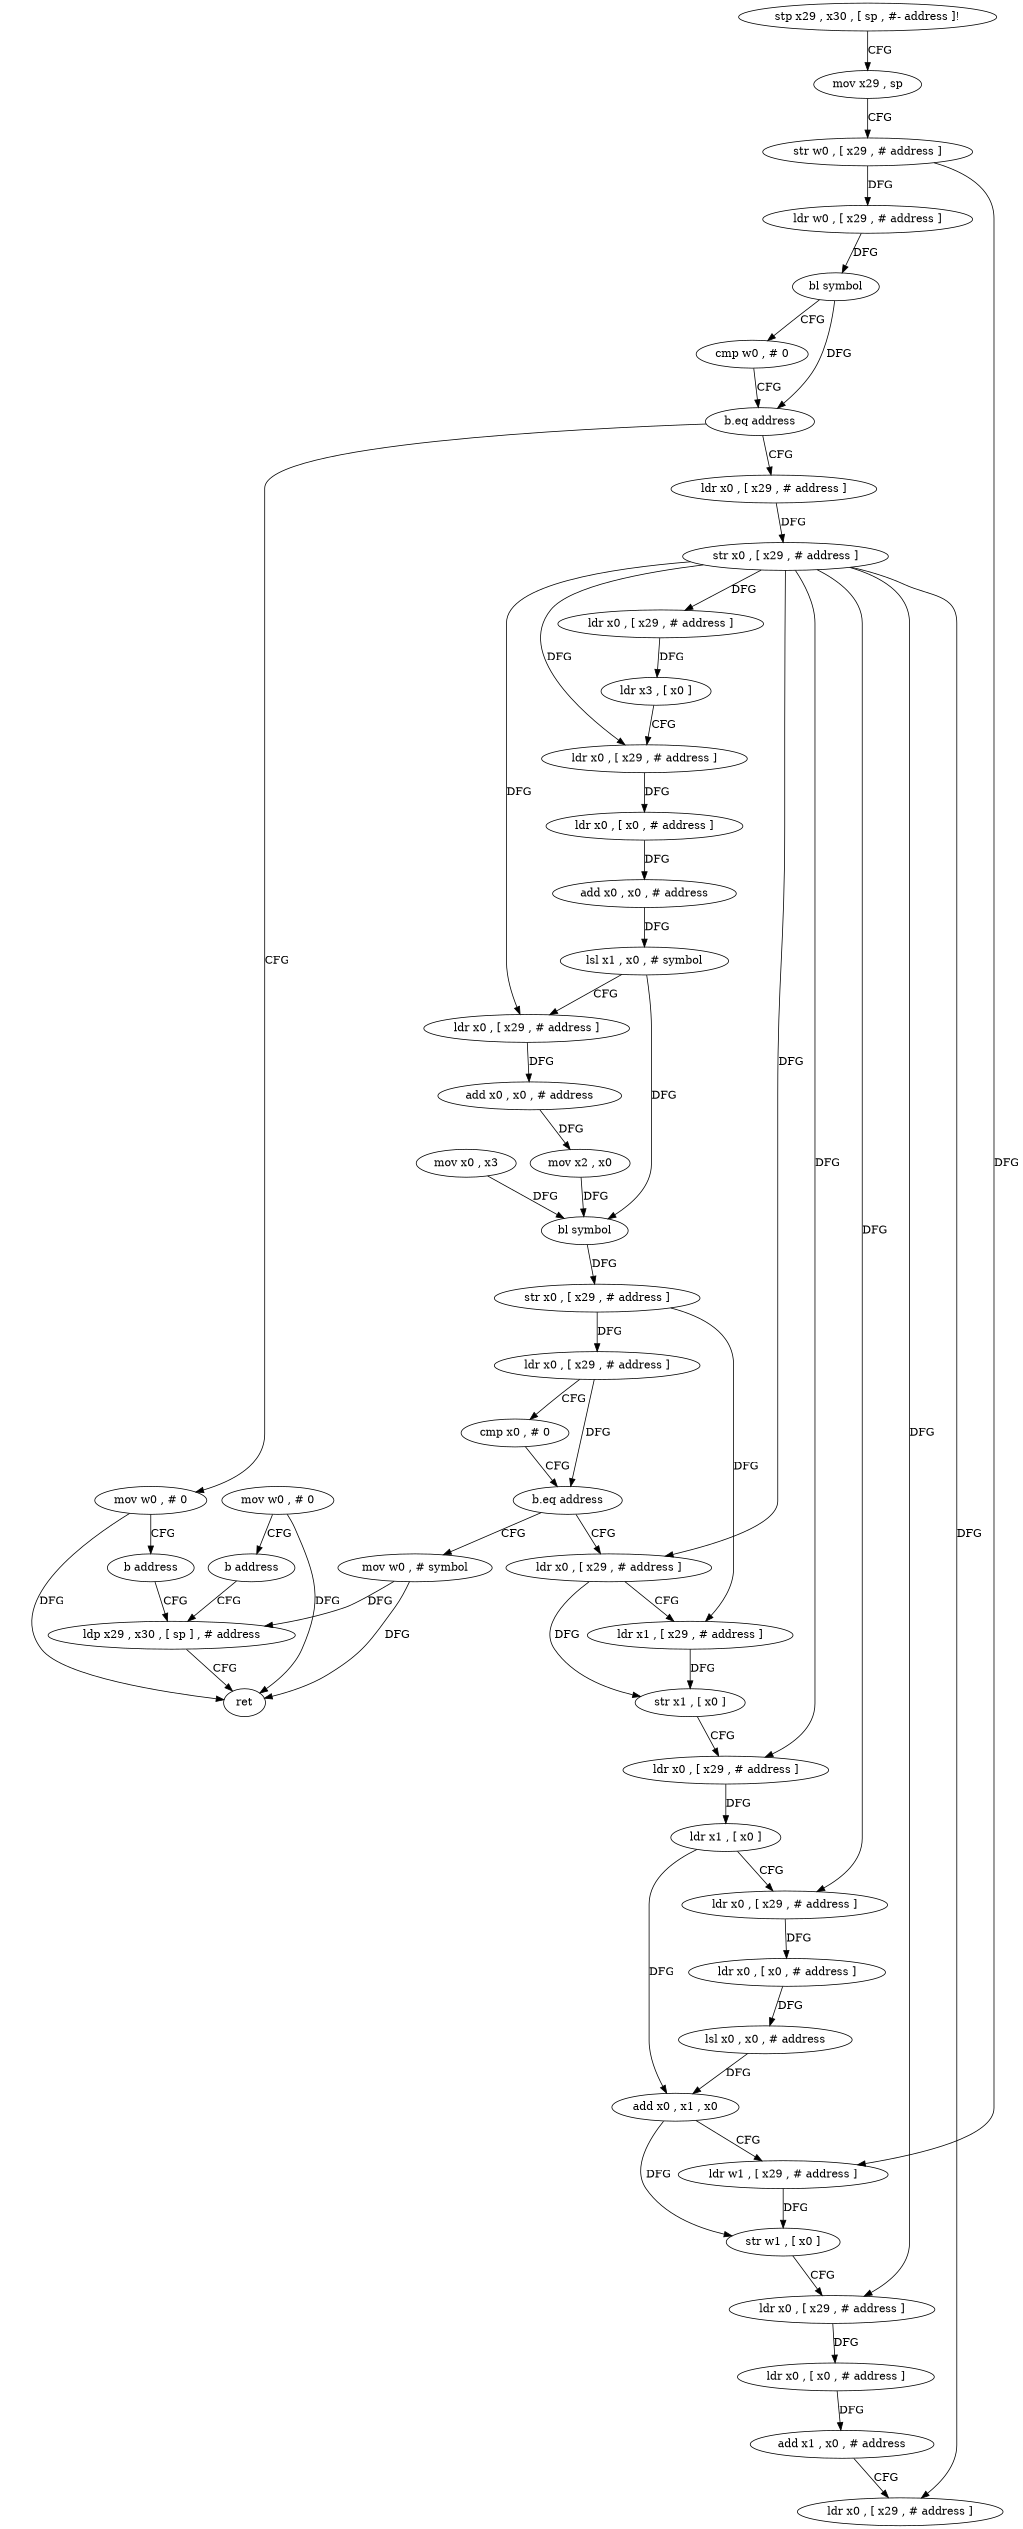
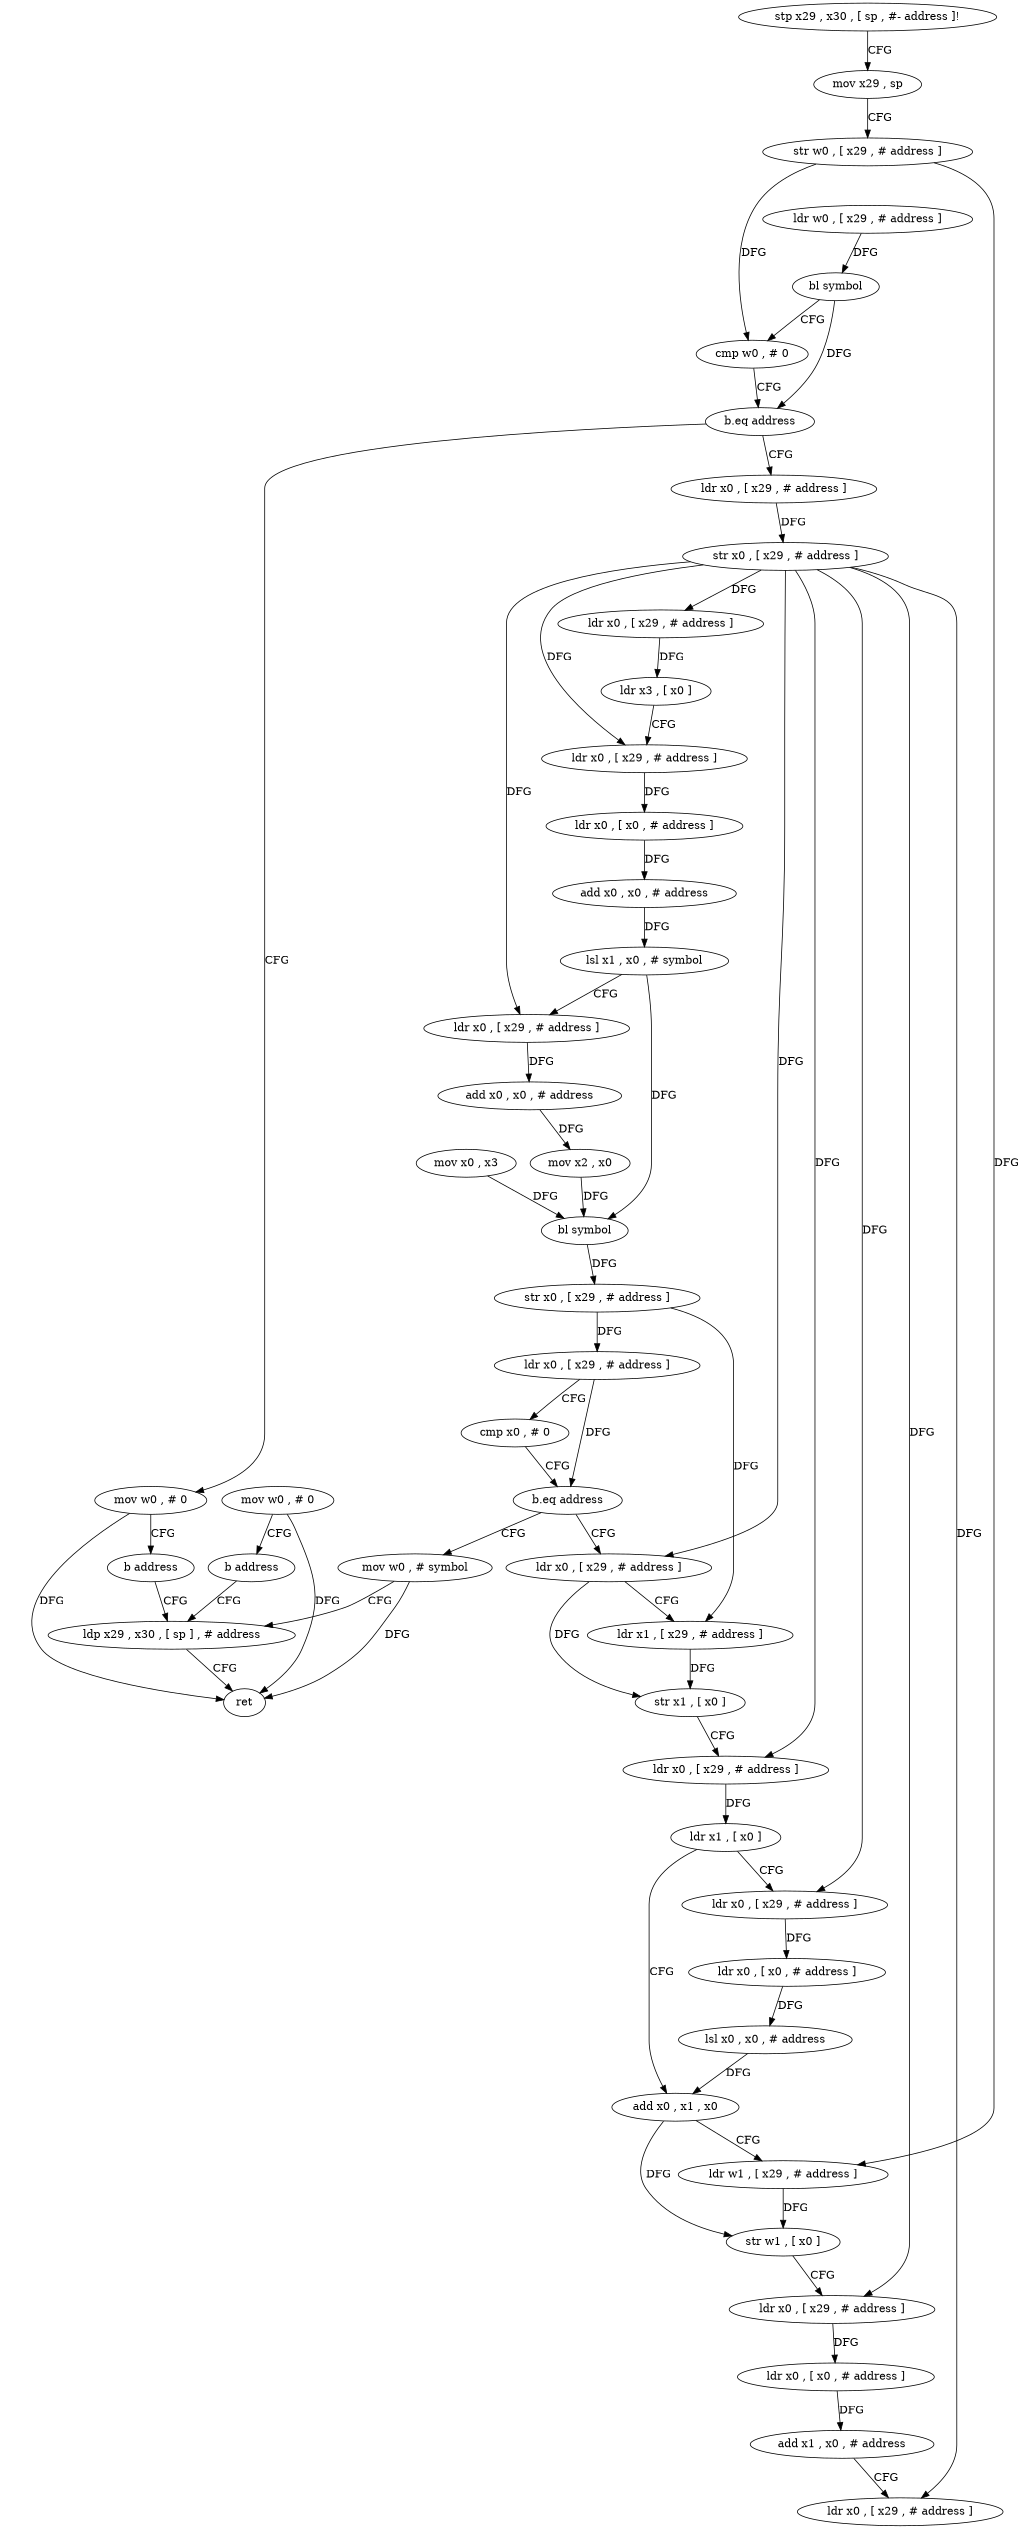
  digraph {
    n1 [label="stp x29 , x30 , [ sp , #- address ]!"]
    n2 [label="mov x29 , sp"]
    n3 [label="str w0 , [ x29 , # address ]"]
    n4 [label="ldr w0 , [ x29 , # address ]"]
    n5 [label="ldr w1 , [ x29 , # address ]"]
    n6 [label="bl symbol"]
    n7 [label="str w1 , [ x0 ]"]
    n8 [label="ldr x0 , [ x29 , # address ]"]
    n9 [label="str x0 , [ x29 , # address ]"]
    n10 [label="cmp w0 , # 0"]
    n11 [label="b.eq address"]
    n12 [label="mov w0 , # 0"]
    n13 [label="b address"]
    n14 [label=ret]
    n15 [label="ldr x0 , [ x29 , # address ]"]
    n16 [label="ldr x0 , [ x29 , # address ]"]
    n17 [label="ldr x0 , [ x29 , # address ]"]
    n18 [label="ldr x0 , [ x29 , # address ]"]
    n19 [label="ldr x0 , [ x29 , # address ]"]
    n20 [label="ldr x0 , [ x29 , # address ]"]
    n21 [label="ldr x0 , [ x29 , # address ]"]
    n22 [label="ldr x0 , [ x29 , # address ]"]
    n23 [label="ldp x29 , x30 , [ sp ] , # address"]
    n24 [label="ldr x3 , [ x0 ]"]
    n25 [label="ldr x0 , [ x0 , # address ]"]
    n26 [label="add x0 , x0 , # address"]
    n27 [label="ldr x1 , [ x29 , # address ]"]
    n28 [label="str x1 , [ x0 ]"]
    n29 [label="ldr x1 , [ x0 ]"]
    n30 [label="ldr x0 , [ x0 , # address ]"]
    n31 [label="ldr x0 , [ x0 , # address ]"]
    n32 [label="mov x0 , x3"]
    n33 [label="bl symbol"]
    n34 [label="add x0 , x0 , # address"]
    n35 [label="lsl x1 , x0 , # symbol"]
    n36 [label="str x0 , [ x29 , # address ]"]
    n37 [label="mov x2 , x0"]
    n38 [label="ldr x0 , [ x29 , # address ]"]
    n39 [label="cmp x0 , # 0"]
    n40 [label="b.eq address"]
    n41 [label="mov w0 , # symbol"]
    n42 [label="add x0 , x1 , x0"]
    n43 [label="lsl x0 , x0 , # address"]
    n44 [label="add x1 , x0 , # address"]
    n45 [label="mov w0 , # 0"]
    n46 [label="b address"]
    n1 -> n2 [label=CFG]
    n2 -> n3 [label=CFG]
-   n3 -> n4 [label=DFG]
+   n3 -> n10 [label=DFG]
    n3 -> n5 [label=DFG]
    n4 -> n6 [label=DFG]
    n5 -> n7 [label=DFG]
    n6 -> n10 [label=CFG]
    n6 -> n11 [label=DFG]
    n7 -> n21 [label=CFG]
    n8 -> n9 [label=DFG]
    n9 -> n15 [label=DFG]
    n9 -> n16 [label=DFG]
    n9 -> n17 [label=DFG]
    n9 -> n18 [label=DFG]
    n9 -> n19 [label=DFG]
    n9 -> n20 [label=DFG]
    n9 -> n21 [label=DFG]
    n9 -> n22 [label=DFG]
    n10 -> n11 [label=CFG]
    n11 -> n8 [label=CFG]
    n11 -> n12 [label=CFG]
    n12 -> n13 [label=CFG]
    n12 -> n14 [label=DFG]
    n13 -> n23 [label=CFG]
    n15 -> n24 [label=DFG]
    n16 -> n25 [label=DFG]
    n17 -> n26 [label=DFG]
    n18 -> n27 [label=CFG]
    n18 -> n28 [label=DFG]
    n19 -> n29 [label=DFG]
    n20 -> n30 [label=DFG]
    n21 -> n31 [label=DFG]
    n23 -> n14 [label=CFG]
    n24 -> n16 [label=CFG]
    n25 -> n34 [label=DFG]
    n26 -> n37 [label=DFG]
    n27 -> n28 [label=DFG]
    n28 -> n19 [label=CFG]
    n29 -> n20 [label=CFG]
-   n29 -> n42 [label=DFG]
+   n29 -> n42 [label=CFG]
    n30 -> n43 [label=DFG]
    n31 -> n44 [label=DFG]
    n32 -> n33 [label=DFG]
    n33 -> n36 [label=DFG]
    n34 -> n35 [label=DFG]
    n35 -> n17 [label=CFG]
    n35 -> n33 [label=DFG]
    n36 -> n27 [label=DFG]
    n36 -> n38 [label=DFG]
    n37 -> n33 [label=DFG]
    n38 -> n39 [label=CFG]
    n38 -> n40 [label=DFG]
    n39 -> n40 [label=CFG]
    n40 -> n18 [label=CFG]
    n40 -> n41 [label=CFG]
    n41 -> n14 [label=DFG]
-   n41 -> n23 [label=DFG]
+   n41 -> n23 [label=CFG]
    n42 -> n5 [label=CFG]
    n42 -> n7 [label=DFG]
    n43 -> n42 [label=DFG]
    n44 -> n22 [label=CFG]
    n45 -> n14 [label=DFG]
    n45 -> n46 [label=CFG]
    n46 -> n23 [label=CFG]
  }
